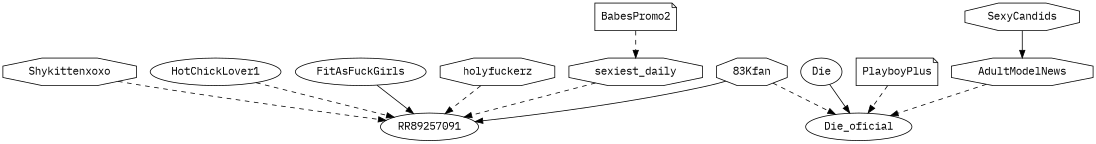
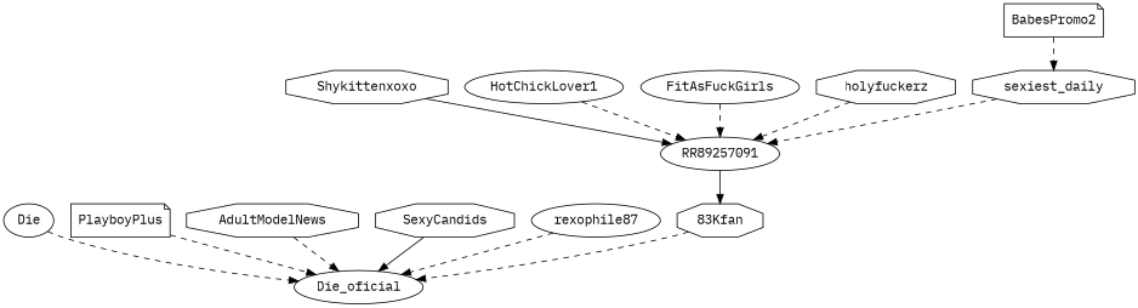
  strict digraph {
    fontname="IBM Plex Mono"
    node [fontname="IBM Plex Mono" shape=octagon]
    edge [fontname="IBM Plex Mono" style=dashed]
    "83Kfan"
    RR89257091 [shape=ellipse]
    Die_oficial [shape=ellipse]
    Shykittenxoxo
    HotChickLover1 [shape=ellipse]
    FitAsFuckGirls [shape=ellipse]
    holyfuckerz
    sexiest_daily
    BabesPromo2 [shape=note]
    n10 [label=Die shape=ellipse]
    PlayboyPlus [shape=note]
    AdultModelNews
    SexyCandids
-   "83Kfan" -> RR89257091 [style=solid]
+   rexophile87 [shape=ellipse]
+   RR89257091 -> "83Kfan" [style=solid]
    "83Kfan" -> Die_oficial
-   Shykittenxoxo -> RR89257091
+   Shykittenxoxo -> RR89257091 [style=solid]
    HotChickLover1 -> RR89257091
-   FitAsFuckGirls -> RR89257091 [style=solid]
+   FitAsFuckGirls -> RR89257091
    holyfuckerz -> RR89257091
    sexiest_daily -> RR89257091
    BabesPromo2 -> sexiest_daily
-   n10 -> Die_oficial [style=solid]
+   n10 -> Die_oficial
    PlayboyPlus -> Die_oficial
    AdultModelNews -> Die_oficial
-   SexyCandids -> AdultModelNews [style=solid]
+   SexyCandids -> Die_oficial [style=solid]
+   rexophile87 -> Die_oficial
  }
